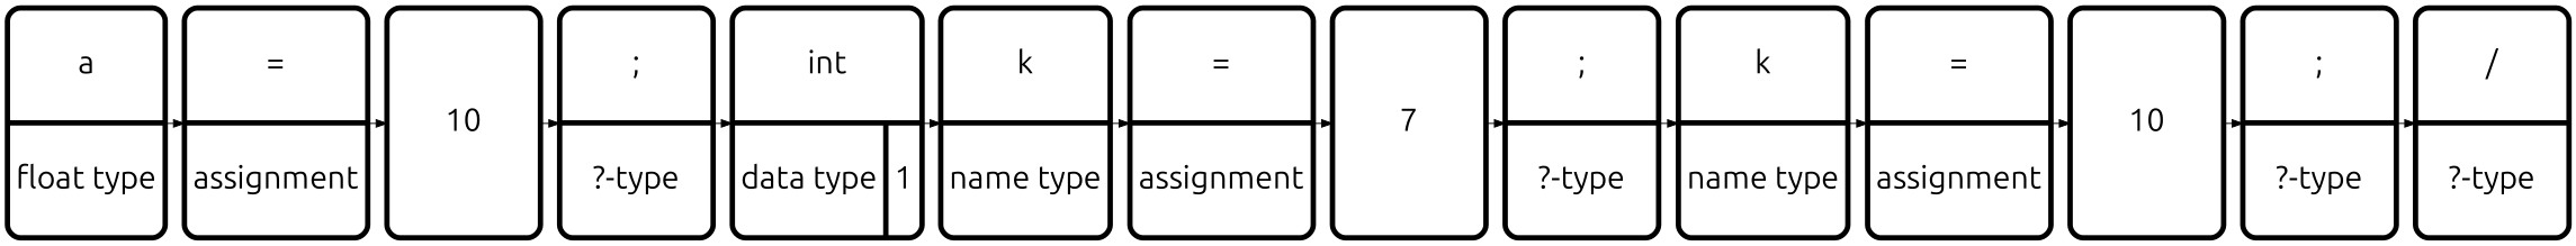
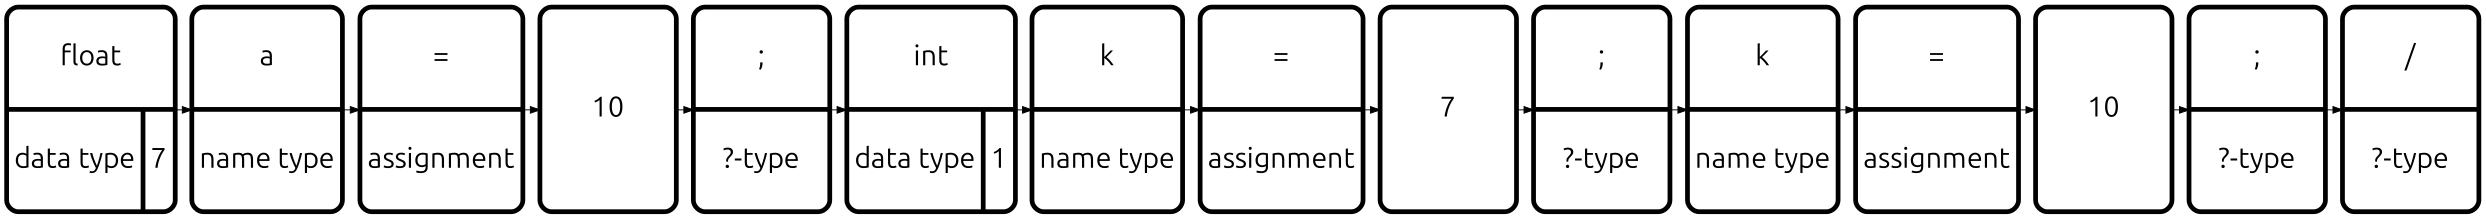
  digraph {
    fontname=Ubuntu
    splines=ortho
    node [fillcolor="#00b899" fixedsize=false fontname=Ubuntu fontsize=30 penwidth=5 shape=record style=rounded]
    edge [color=black fontname=Ubuntu]
-   n2 [height=3 label="{\a | float type}" width=2]
+   n1 [height=3 label="{float | {data type | 7}}" width=2]
+   n2 [height=3 label="{\a | name type}" width=2]
    n3 [height=3 label="{\= | assignment}" width=2]
    n4 [height=3 label=10 shape=rectangle width=2]
    n5 [height=3 label="{\; | ?-type}" width=2]
    n6 [height=3 label="{int | {data type | 1}}" width=2]
    n7 [height=3 label="{\k | name type}" width=2]
    n8 [height=3 label="{\= | assignment}" width=2]
    n9 [height=3 label=7 shape=rectangle width=2]
    n10 [height=3 label="{\; | ?-type}" width=2]
    n11 [height=3 label="{\k | name type}" width=2]
    n12 [height=3 label="{\= | assignment}" width=2]
    n13 [height=3 label=10 shape=rectangle width=2]
    n14 [height=3 label="{\; | ?-type}" width=2]
    n15 [height=3 label="{\/ | ?-type}" width=2]
    subgraph sub_1 {
      rank=same
+     n1
      n2
      n3
      n4
      n5
      n6
      n7
      n8
      n9
      n10
      n11
      n12
      n13
      n14
      n15
    }
+   n1 -> n2
    n2 -> n3
    n3 -> n4
    n4 -> n5
    n5 -> n6
    n6 -> n7
    n7 -> n8
    n8 -> n9
    n9 -> n10
    n10 -> n11
    n11 -> n12
    n12 -> n13
    n13 -> n14
    n14 -> n15
  }
